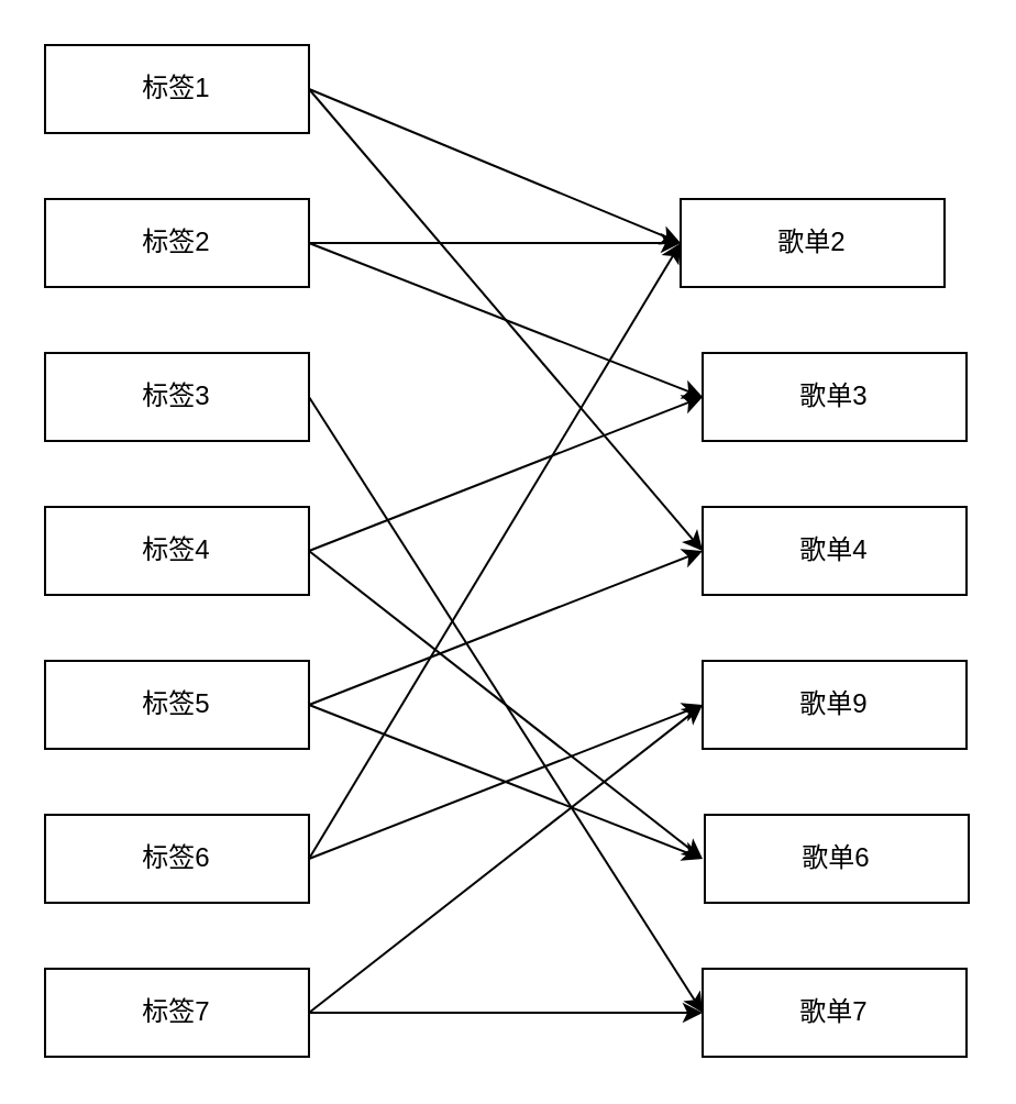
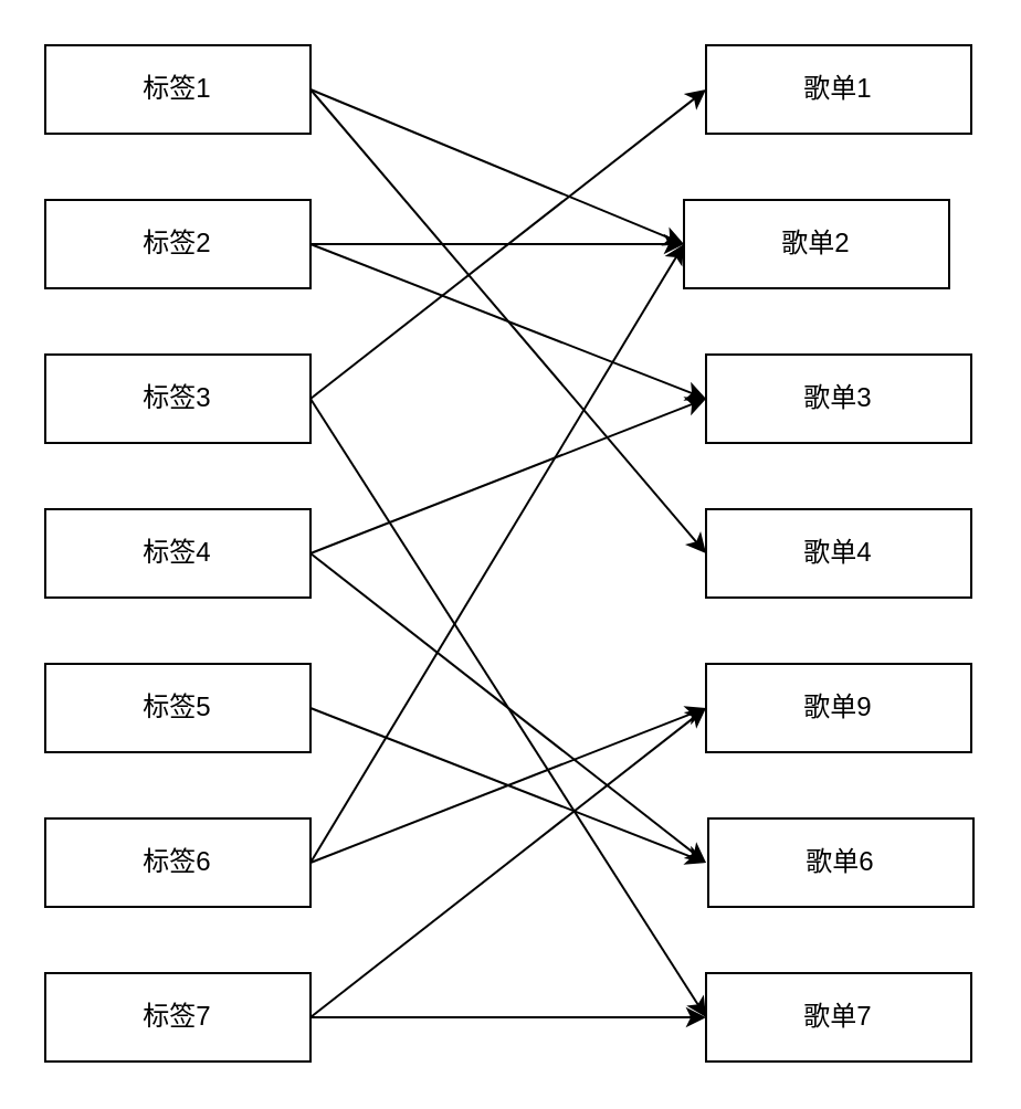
  <mxCell id="0" />
  <mxCell id="1" parent="0" />
  <mxCell id="2" style="edgeStyle=none;rounded=0;orthogonalLoop=1;jettySize=auto;html=1;exitX=1;exitY=0.5;exitDx=0;exitDy=0;entryX=0;entryY=0.5;entryDx=0;entryDy=0;" edge="1" parent="1" source="4" target="27"><mxGeometry relative="1" as="geometry" /></mxCell>
  <mxCell id="3" style="edgeStyle=none;rounded=0;orthogonalLoop=1;jettySize=auto;html=1;exitX=1;exitY=0.5;exitDx=0;exitDy=0;entryX=0;entryY=0.5;entryDx=0;entryDy=0;" edge="1" parent="1" source="4" target="28"><mxGeometry relative="1" as="geometry" /></mxCell>
  <mxCell id="4" value="标签1" style="rounded=0;whiteSpace=wrap;html=1;" vertex="1" parent="1"><mxGeometry x="20" y="20" width="120" height="40" as="geometry" /></mxCell>
  <mxCell id="5" style="edgeStyle=none;rounded=0;orthogonalLoop=1;jettySize=auto;html=1;exitX=1;exitY=0.5;exitDx=0;exitDy=0;entryX=0;entryY=0.5;entryDx=0;entryDy=0;" edge="1" parent="1" source="7" target="26"><mxGeometry relative="1" as="geometry" /></mxCell>
  <mxCell id="6" style="edgeStyle=none;rounded=0;orthogonalLoop=1;jettySize=auto;html=1;exitX=1;exitY=0.5;exitDx=0;exitDy=0;entryX=0;entryY=0.5;entryDx=0;entryDy=0;" edge="1" parent="1" source="7" target="24"><mxGeometry relative="1" as="geometry" /></mxCell>
  <mxCell id="7" value="标签7" style="rounded=0;whiteSpace=wrap;html=1;" vertex="1" parent="1"><mxGeometry x="20" y="440" width="120" height="40" as="geometry" /></mxCell>
  <mxCell id="8" style="edgeStyle=none;rounded=0;orthogonalLoop=1;jettySize=auto;html=1;exitX=1;exitY=0.5;exitDx=0;exitDy=0;entryX=0;entryY=0.5;entryDx=0;entryDy=0;" edge="1" parent="1" source="10" target="26"><mxGeometry relative="1" as="geometry" /></mxCell>
  <mxCell id="9" style="edgeStyle=none;rounded=0;orthogonalLoop=1;jettySize=auto;html=1;exitX=1;exitY=0.5;exitDx=0;exitDy=0;entryX=0;entryY=0.5;entryDx=0;entryDy=0;" edge="1" parent="1" source="10" target="28"><mxGeometry relative="1" as="geometry" /></mxCell>
  <mxCell id="10" value="标签6" style="rounded=0;whiteSpace=wrap;html=1;" vertex="1" parent="1"><mxGeometry x="20" y="370" width="120" height="40" as="geometry" /></mxCell>
  <mxCell id="11" style="edgeStyle=none;rounded=0;orthogonalLoop=1;jettySize=auto;html=1;exitX=1;exitY=0.5;exitDx=0;exitDy=0;" edge="1" parent="1" source="13"><mxGeometry relative="1" as="geometry"><mxPoint x="319" y="390" as="targetPoint" /></mxGeometry></mxCell>
- <mxCell id="12" style="edgeStyle=none;rounded=0;orthogonalLoop=1;jettySize=auto;html=1;exitX=1;exitY=0.5;exitDx=0;exitDy=0;entryX=0;entryY=0.5;entryDx=0;entryDy=0;" edge="1" parent="1" source="13" target="27"><mxGeometry relative="1" as="geometry" /></mxCell>
  <mxCell id="13" value="标签5" style="rounded=0;whiteSpace=wrap;html=1;" vertex="1" parent="1"><mxGeometry x="20" y="300" width="120" height="40" as="geometry" /></mxCell>
  <mxCell id="14" style="edgeStyle=none;rounded=0;orthogonalLoop=1;jettySize=auto;html=1;exitX=1;exitY=0.5;exitDx=0;exitDy=0;entryX=0;entryY=0.5;entryDx=0;entryDy=0;" edge="1" parent="1" source="16" target="29"><mxGeometry relative="1" as="geometry" /></mxCell>
  <mxCell id="15" style="edgeStyle=none;rounded=0;orthogonalLoop=1;jettySize=auto;html=1;exitX=1;exitY=0.5;exitDx=0;exitDy=0;" edge="1" parent="1" source="16"><mxGeometry relative="1" as="geometry"><mxPoint x="319" y="390" as="targetPoint" /></mxGeometry></mxCell>
  <mxCell id="16" value="标签4" style="rounded=0;whiteSpace=wrap;html=1;" vertex="1" parent="1"><mxGeometry x="20" y="230" width="120" height="40" as="geometry" /></mxCell>
  <mxCell id="17" style="edgeStyle=none;rounded=0;orthogonalLoop=1;jettySize=auto;html=1;exitX=1;exitY=0.5;exitDx=0;exitDy=0;entryX=0;entryY=0.5;entryDx=0;entryDy=0;" edge="1" parent="1" source="19" target="29"><mxGeometry relative="1" as="geometry" /></mxCell>
  <mxCell id="18" style="edgeStyle=none;rounded=0;orthogonalLoop=1;jettySize=auto;html=1;exitX=1;exitY=0.5;exitDx=0;exitDy=0;entryX=0;entryY=0.5;entryDx=0;entryDy=0;" edge="1" parent="1" source="19" target="28"><mxGeometry relative="1" as="geometry" /></mxCell>
  <mxCell id="19" value="标签2" style="rounded=0;whiteSpace=wrap;html=1;" vertex="1" parent="1"><mxGeometry x="20" y="90" width="120" height="40" as="geometry" /></mxCell>
+ <mxCell id="20" style="edgeStyle=none;rounded=0;orthogonalLoop=1;jettySize=auto;html=1;exitX=1;exitY=0.5;exitDx=0;exitDy=0;entryX=0;entryY=0.5;entryDx=0;entryDy=0;" edge="1" parent="1" source="22" target="23"><mxGeometry relative="1" as="geometry" /></mxCell>
  <mxCell id="21" style="edgeStyle=none;rounded=0;orthogonalLoop=1;jettySize=auto;html=1;exitX=1;exitY=0.5;exitDx=0;exitDy=0;entryX=0;entryY=0.5;entryDx=0;entryDy=0;" edge="1" parent="1" source="22" target="24"><mxGeometry relative="1" as="geometry" /></mxCell>
  <mxCell id="22" value="标签3" style="rounded=0;whiteSpace=wrap;html=1;" vertex="1" parent="1"><mxGeometry x="20" y="160" width="120" height="40" as="geometry" /></mxCell>
+ <mxCell id="23" value="歌单1" style="rounded=0;whiteSpace=wrap;html=1;" vertex="1" parent="1"><mxGeometry x="319" y="20" width="120" height="40" as="geometry" /></mxCell>
  <mxCell id="24" value="歌单7" style="rounded=0;whiteSpace=wrap;html=1;" vertex="1" parent="1"><mxGeometry x="319" y="440" width="120" height="40" as="geometry" /></mxCell>
  <mxCell id="25" value="歌单6" style="rounded=0;whiteSpace=wrap;html=1;" vertex="1" parent="1"><mxGeometry x="320" y="370" width="120" height="40" as="geometry" /></mxCell>
  <mxCell id="26" value="歌单9" style="rounded=0;whiteSpace=wrap;html=1;" vertex="1" parent="1"><mxGeometry x="319" y="300" width="120" height="40" as="geometry" /></mxCell>
  <mxCell id="27" value="歌单4" style="rounded=0;whiteSpace=wrap;html=1;" vertex="1" parent="1"><mxGeometry x="319" y="230" width="120" height="40" as="geometry" /></mxCell>
  <mxCell id="28" value="歌单2" style="rounded=0;whiteSpace=wrap;html=1;" vertex="1" parent="1"><mxGeometry x="309" y="90" width="120" height="40" as="geometry" /></mxCell>
  <mxCell id="29" value="歌单3" style="rounded=0;whiteSpace=wrap;html=1;" vertex="1" parent="1"><mxGeometry x="319" y="160" width="120" height="40" as="geometry" /></mxCell>
